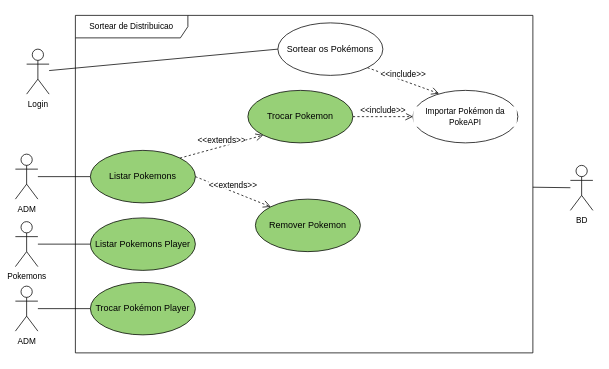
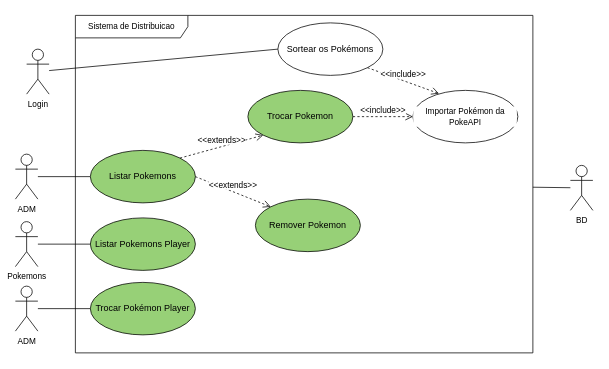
  <mxCell id="0" />
  <mxCell id="1" parent="0" />
  <mxCell id="2" value="Sortear os Pokémons" style="ellipse;whiteSpace=wrap;html=1;" vertex="1" parent="1"><mxGeometry x="370" y="30" width="140" height="70" as="geometry" /></mxCell>
  <mxCell id="3" value="Importar Pokémon da PokeAPI" style="ellipse;whiteSpace=wrap;html=1;fontFamily=Helvetica;fontSize=11;fontColor=default;labelBackgroundColor=default;" vertex="1" parent="1"><mxGeometry x="550" y="120" width="140" height="70" as="geometry" /></mxCell>
  <mxCell id="4" value="Listar Pokemons Player" style="ellipse;whiteSpace=wrap;html=1;fillColor=#97D077;" vertex="1" parent="1"><mxGeometry x="120" y="290" width="140" height="70" as="geometry" /></mxCell>
  <mxCell id="5" value="Trocar Pokémon Player" style="ellipse;whiteSpace=wrap;html=1;fillColor=#97D077;" vertex="1" parent="1"><mxGeometry x="120" y="376" width="140" height="70" as="geometry" /></mxCell>
  <mxCell id="6" value="Remover Pokemon" style="ellipse;whiteSpace=wrap;html=1;fillColor=#97D077;" vertex="1" parent="1"><mxGeometry x="340" y="265" width="140" height="70" as="geometry" /></mxCell>
  <mxCell id="7" value="&lt;div&gt;&lt;br&gt;&lt;/div&gt;&lt;div&gt;&lt;br&gt;&lt;/div&gt;" style="edgeStyle=none;shape=connector;rounded=0;orthogonalLoop=1;jettySize=auto;html=1;strokeColor=default;align=center;verticalAlign=middle;fontFamily=Helvetica;fontSize=11;fontColor=default;labelBackgroundColor=default;endArrow=none;endFill=0;startFill=0;" edge="1" parent="1" source="8" target="9"><mxGeometry x="0.067" y="6" relative="1" as="geometry"><mxPoint as="offset" /></mxGeometry></mxCell>
  <mxCell id="8" value="ADM" style="shape=umlActor;verticalLabelPosition=bottom;verticalAlign=top;html=1;fontFamily=Helvetica;fontSize=11;fontColor=default;labelBackgroundColor=default;" vertex="1" parent="1"><mxGeometry x="20" y="205" width="30" height="60" as="geometry" /></mxCell>
  <mxCell id="9" value="Listar Pokemons" style="ellipse;whiteSpace=wrap;html=1;fillColor=#97D077;" vertex="1" parent="1"><mxGeometry x="120" y="200" width="140" height="70" as="geometry" /></mxCell>
  <mxCell id="10" value="&amp;lt;&amp;lt;extends&amp;gt;&amp;gt;" style="html=1;verticalAlign=bottom;endArrow=open;dashed=1;endSize=8;curved=0;rounded=0;strokeColor=default;align=center;fontFamily=Helvetica;fontSize=11;fontColor=default;labelBackgroundColor=default;exitX=1;exitY=0.5;exitDx=0;exitDy=0;entryX=0;entryY=0;entryDx=0;entryDy=0;" edge="1" parent="1" source="9" target="6"><mxGeometry relative="1" as="geometry"><mxPoint x="-591" y="335" as="sourcePoint" /><mxPoint x="-489" y="365" as="targetPoint" /></mxGeometry></mxCell>
  <mxCell id="11" value="&amp;lt;&amp;lt;include&lt;span style=&quot;background-color: light-dark(#ffffff, var(--ge-dark-color, #121212)); color: light-dark(rgb(0, 0, 0), rgb(255, 255, 255));&quot;&gt;&amp;gt;&amp;gt;&lt;/span&gt;" style="html=1;verticalAlign=bottom;endArrow=open;dashed=1;endSize=8;curved=0;rounded=0;strokeColor=default;align=center;fontFamily=Helvetica;fontSize=11;fontColor=default;labelBackgroundColor=default;entryX=0.249;entryY=0.061;entryDx=0;entryDy=0;exitX=1;exitY=1;exitDx=0;exitDy=0;entryPerimeter=0;" edge="1" parent="1" source="2" target="3"><mxGeometry relative="1" as="geometry"><mxPoint x="570" y="50" as="sourcePoint" /><mxPoint x="550" y="30" as="targetPoint" /></mxGeometry></mxCell>
  <mxCell id="12" style="edgeStyle=none;shape=connector;rounded=0;orthogonalLoop=1;jettySize=auto;html=1;entryX=0;entryY=0.5;entryDx=0;entryDy=0;strokeColor=default;align=center;verticalAlign=middle;fontFamily=Helvetica;fontSize=11;fontColor=default;labelBackgroundColor=default;startFill=0;endArrow=none;endFill=0;" edge="1" parent="1" source="14" target="4"><mxGeometry relative="1" as="geometry" /></mxCell>
  <mxCell id="13" style="edgeStyle=none;shape=connector;rounded=0;orthogonalLoop=1;jettySize=auto;html=1;strokeColor=default;align=center;verticalAlign=middle;fontFamily=Helvetica;fontSize=11;fontColor=default;labelBackgroundColor=default;startFill=0;endArrow=none;endFill=0;entryX=0;entryY=0.5;entryDx=0;entryDy=0;" edge="1" parent="1" source="21" target="5"><mxGeometry relative="1" as="geometry"><mxPoint x="-140" y="440" as="sourcePoint" /></mxGeometry></mxCell>
  <mxCell id="14" value="Pokemons" style="shape=umlActor;verticalLabelPosition=bottom;verticalAlign=top;html=1;fontFamily=Helvetica;fontSize=11;fontColor=default;labelBackgroundColor=default;" vertex="1" parent="1"><mxGeometry x="20" y="295" width="30" height="60" as="geometry" /></mxCell>
  <mxCell id="15" value="Trocar Pokemon" style="ellipse;whiteSpace=wrap;html=1;fillColor=#97D077;" vertex="1" parent="1"><mxGeometry x="330" y="120" width="140" height="70" as="geometry" /></mxCell>
  <mxCell id="16" value="&amp;lt;&amp;lt;extends&amp;gt;&amp;gt;" style="html=1;verticalAlign=bottom;endArrow=open;dashed=1;endSize=8;curved=0;rounded=0;strokeColor=default;align=center;fontFamily=Helvetica;fontSize=11;fontColor=default;labelBackgroundColor=default;entryX=0;entryY=1;entryDx=0;entryDy=0;exitX=1;exitY=0;exitDx=0;exitDy=0;" edge="1" parent="1" source="9" target="15"><mxGeometry relative="1" as="geometry"><mxPoint x="30" y="205" as="sourcePoint" /><mxPoint x="30" y="135" as="targetPoint" /></mxGeometry></mxCell>
  <mxCell id="17" value="&amp;lt;&amp;lt;include&lt;span style=&quot;background-color: light-dark(#ffffff, var(--ge-dark-color, #121212)); color: light-dark(rgb(0, 0, 0), rgb(255, 255, 255));&quot;&gt;&amp;gt;&amp;gt;&lt;/span&gt;" style="html=1;verticalAlign=bottom;endArrow=open;dashed=1;endSize=8;curved=0;rounded=0;strokeColor=default;align=center;fontFamily=Helvetica;fontSize=11;fontColor=default;labelBackgroundColor=default;exitX=1;exitY=0.5;exitDx=0;exitDy=0;" edge="1" parent="1" source="15" target="3"><mxGeometry relative="1" as="geometry"><mxPoint x="570" y="-60" as="sourcePoint" /><mxPoint x="390" y="80" as="targetPoint" /></mxGeometry></mxCell>
- <mxCell id="18" value="Sortear de Distribuicao" style="shape=umlFrame;whiteSpace=wrap;html=1;pointerEvents=0;fontFamily=Helvetica;fontSize=11;fontColor=default;labelBackgroundColor=default;width=150;height=30;" vertex="1" parent="1"><mxGeometry x="100" y="20" width="610" height="450" as="geometry" /></mxCell>
+ <mxCell id="18" value="Sistema de Distribuicao" style="shape=umlFrame;whiteSpace=wrap;html=1;pointerEvents=0;fontFamily=Helvetica;fontSize=11;fontColor=default;labelBackgroundColor=default;width=150;height=30;" vertex="1" parent="1"><mxGeometry x="100" y="20" width="610" height="450" as="geometry" /></mxCell>
  <mxCell id="19" style="edgeStyle=none;shape=connector;rounded=0;orthogonalLoop=1;jettySize=auto;html=1;entryX=0;entryY=0.5;entryDx=0;entryDy=0;strokeColor=default;align=center;verticalAlign=middle;fontFamily=Helvetica;fontSize=11;fontColor=default;labelBackgroundColor=default;startFill=0;endArrow=none;endFill=0;" edge="1" parent="1" source="20" target="2"><mxGeometry relative="1" as="geometry" /></mxCell>
  <mxCell id="20" value="Login" style="shape=umlActor;verticalLabelPosition=bottom;verticalAlign=top;html=1;fontFamily=Helvetica;fontSize=11;fontColor=default;labelBackgroundColor=default;" vertex="1" parent="1"><mxGeometry x="35" y="65" width="30" height="60" as="geometry" /></mxCell>
  <mxCell id="21" value="ADM" style="shape=umlActor;verticalLabelPosition=bottom;verticalAlign=top;html=1;fontFamily=Helvetica;fontSize=11;fontColor=default;labelBackgroundColor=default;" vertex="1" parent="1"><mxGeometry x="20" y="381" width="30" height="60" as="geometry" /></mxCell>
  <mxCell id="22" style="edgeStyle=none;shape=connector;rounded=0;orthogonalLoop=1;jettySize=auto;html=1;strokeColor=default;align=center;verticalAlign=middle;fontFamily=Helvetica;fontSize=11;fontColor=default;labelBackgroundColor=default;startFill=0;endArrow=none;endFill=0;" edge="1" parent="1" source="23" target="18"><mxGeometry relative="1" as="geometry" /></mxCell>
  <mxCell id="23" value="BD&lt;div&gt;&lt;br&gt;&lt;/div&gt;" style="shape=umlActor;verticalLabelPosition=bottom;verticalAlign=top;html=1;fontFamily=Helvetica;fontSize=11;fontColor=default;labelBackgroundColor=default;" vertex="1" parent="1"><mxGeometry x="760" y="220" width="30" height="60" as="geometry" /></mxCell>
